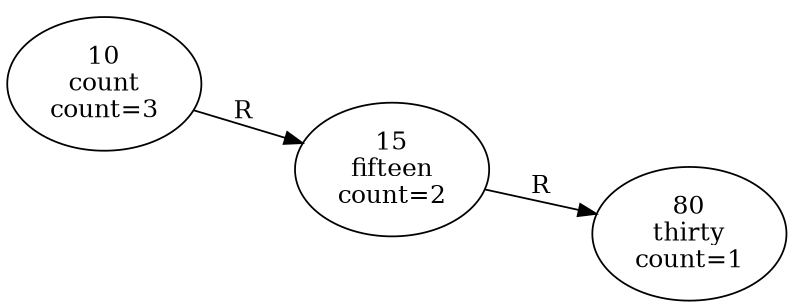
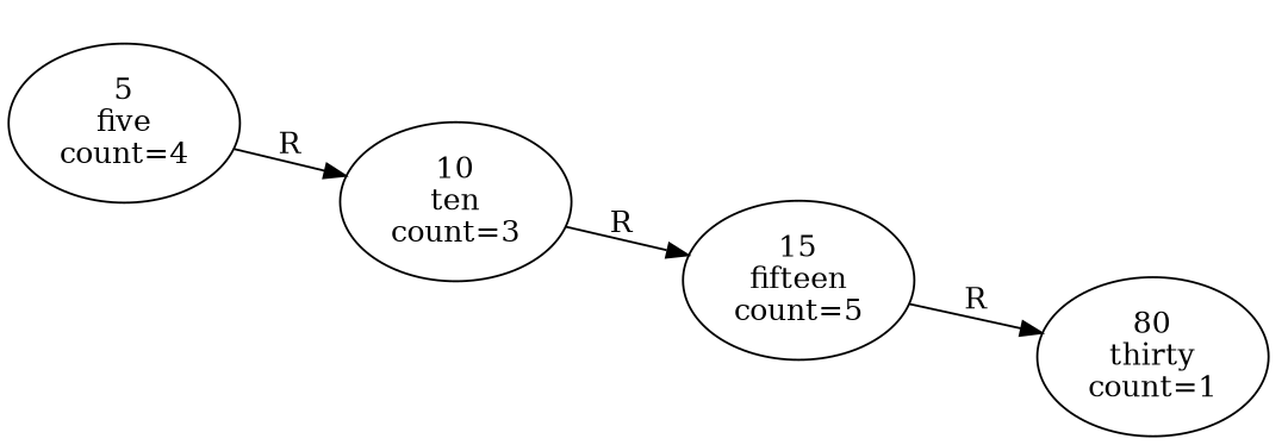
  digraph {
    rankdir=LR
+   n1 [label="5\nfive\ncount=4"]
    node_5_L [style=invis]
-   n3 [label="10\ncount\ncount=3"]
+   n3 [label="10\nten\ncount=3"]
    node_10_L [style=invis]
-   n5 [label="15\nfifteen\ncount=2"]
+   n5 [label="15\nfifteen\ncount=5"]
    node_15_L [style=invis]
    n7 [label="80\nthirty\ncount=1"]
+   n1 -> node_5_L [style=invis]
+   n1 -> n3 [label=R taildir=se]
    n3 -> node_10_L [style=invis]
    n3 -> n5 [label=R taildir=se]
    n5 -> node_15_L [style=invis]
    n5 -> n7 [label=R taildir=se]
  }
